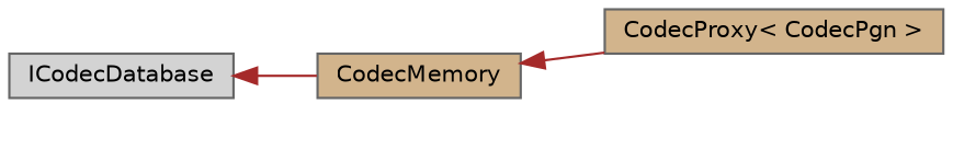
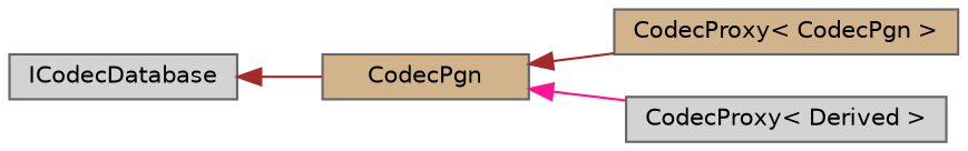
  digraph {
    rankdir=LR
    node [color=gray40 fillcolor=tan fontname=Helvetica fontsize=10 shape=box style=filled]
    edge [color=brown dir=back fontname=Helvetica fontsize=10 labelfontname=Helvetica labelfontsize=10 style=solid]
-   n1 [fontcolor=black height=0.2 label=CodecMemory width=0.4]
+   n1 [fontcolor=black height=0.2 label=CodecPgn width=0.4]
    n2 [height=0.2 label="CodecProxy\< CodecPgn \>" width=0.4]
+   n3 [fillcolor=lightgrey height=0.2 label="CodecProxy\< Derived \>" width=0.4]
    n4 [fillcolor=lightgrey height=0.2 label=ICodecDatabase width=0.4]
    n1 -> n2
+   n1 -> n3 [color=deeppink]
    n4 -> n1
  }
